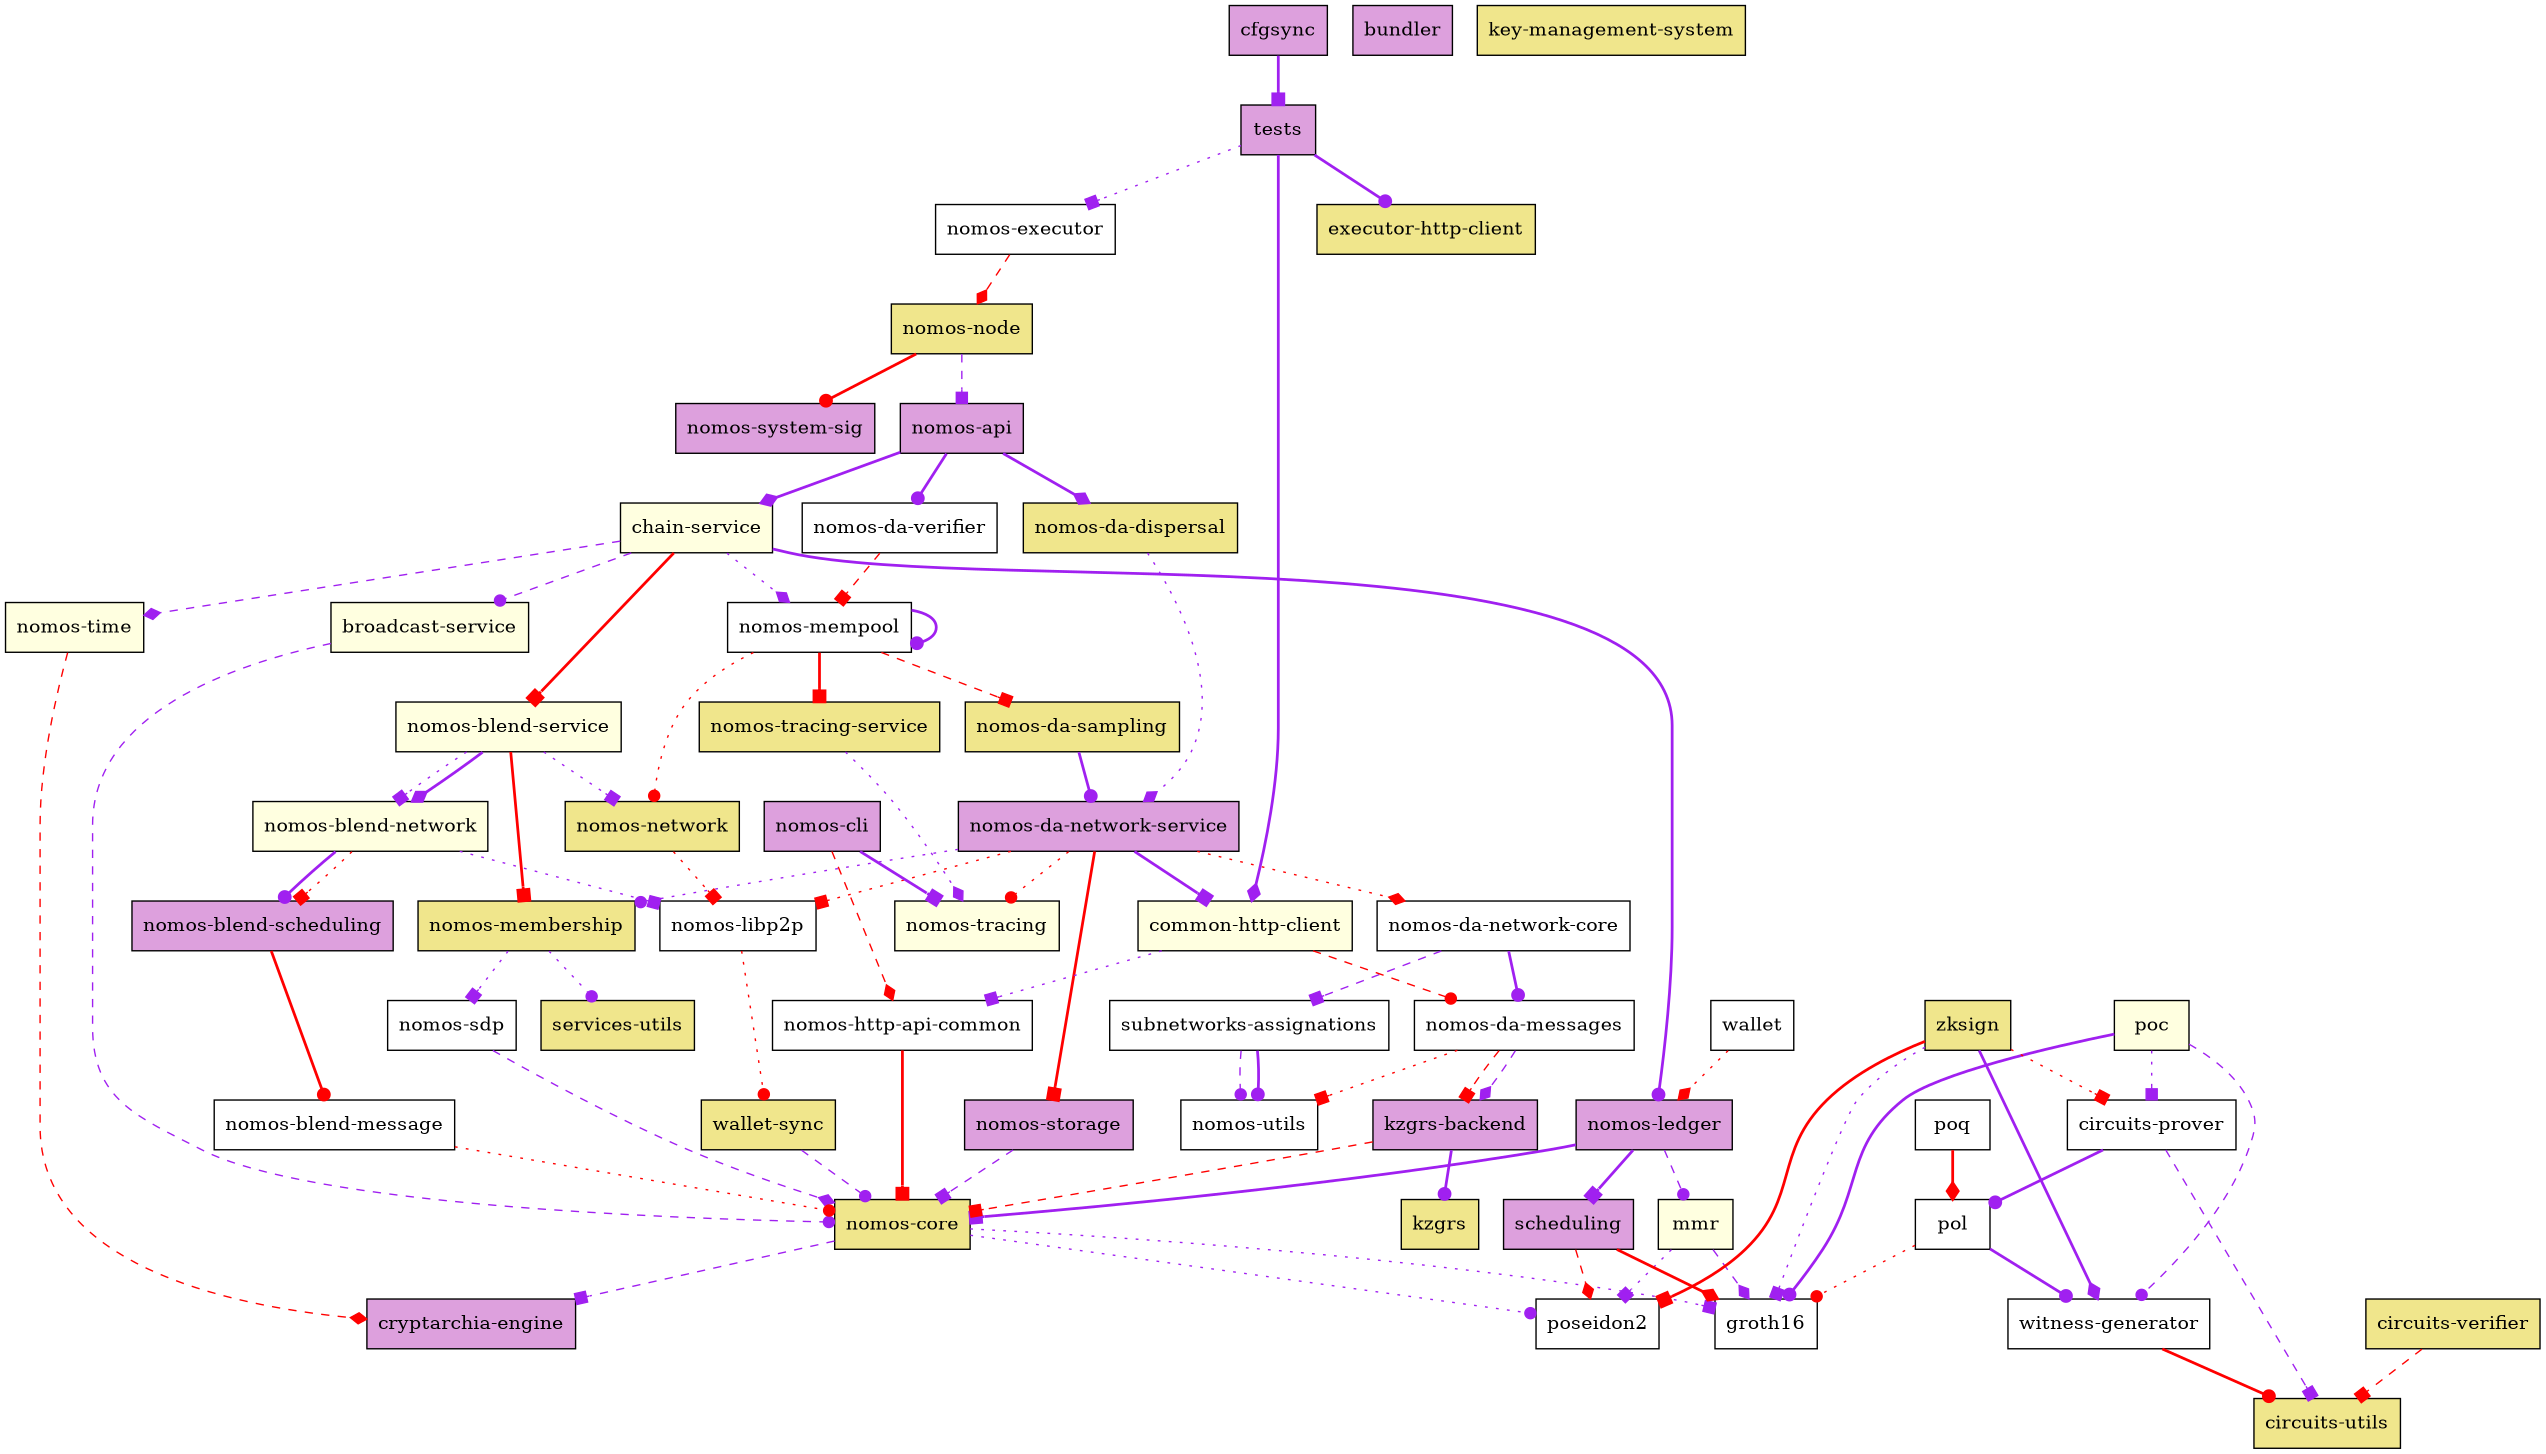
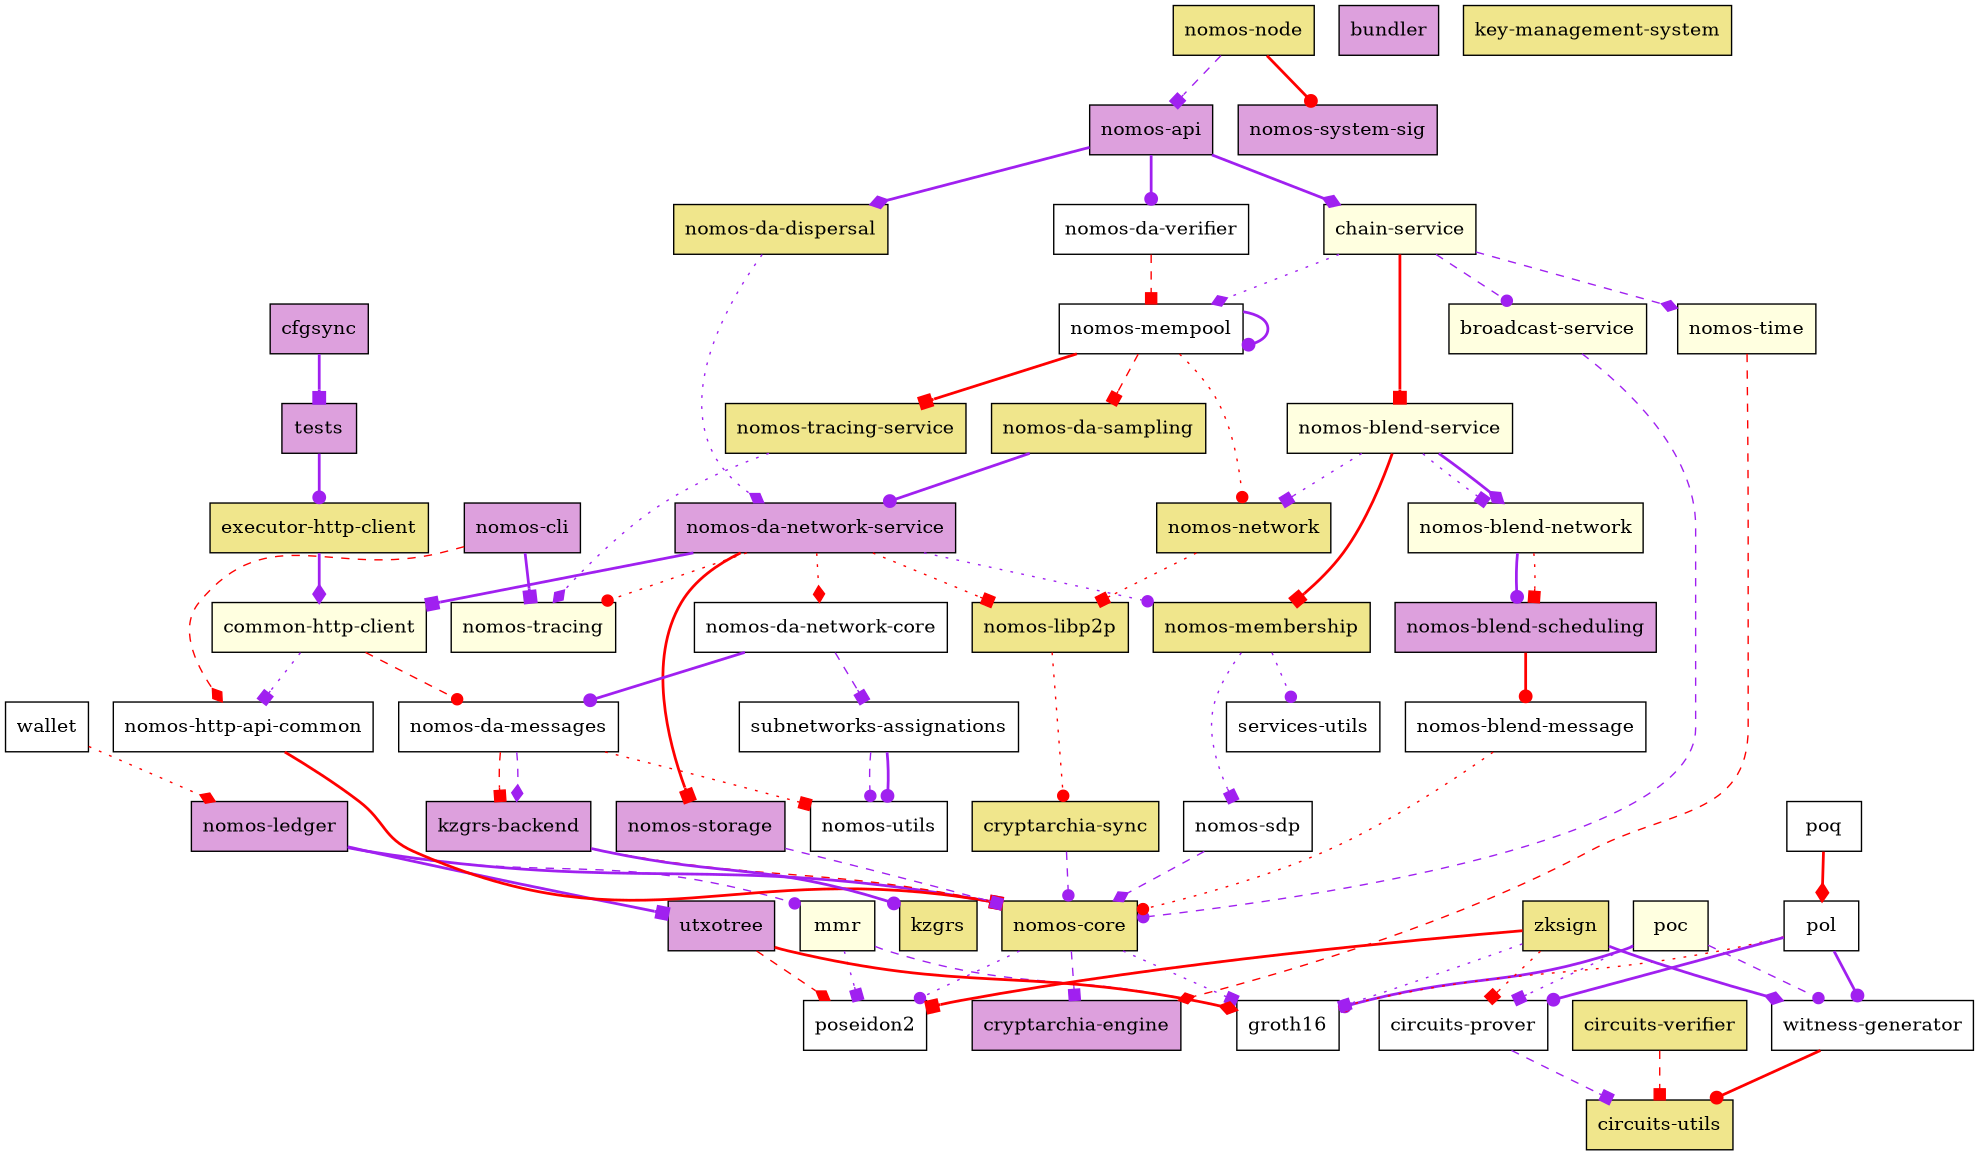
  digraph {
    node [fillcolor=white shape=box style=filled]
    edge [arrowhead=box color=purple style=bold]
    n1 [fillcolor=plum label="cryptarchia-engine"]
    n2 [label="nomos-utils"]
-   n3 [fillcolor=khaki label="wallet-sync"]
+   n3 [fillcolor=khaki label="cryptarchia-sync"]
    n4 [fillcolor=khaki label="nomos-core"]
    n5 [label=groth16]
    n6 [label=poseidon2]
    n7 [fillcolor=plum label="nomos-ledger"]
    n8 [fillcolor=lightyellow label=mmr]
-   n9 [fillcolor=plum label=scheduling]
+   n9 [fillcolor=plum label=utxotree]
    n10 [label="nomos-http-api-common"]
-   n11 [label="nomos-executor"]
    n12 [fillcolor=khaki label="nomos-node"]
    n13 [fillcolor=plum label="nomos-api"]
    n14 [fillcolor=plum label="nomos-system-sig"]
    n15 [fillcolor=lightyellow label="broadcast-service"]
    n16 [fillcolor=plum label="kzgrs-backend"]
    n17 [fillcolor=khaki label=kzgrs]
    n18 [fillcolor=lightyellow label="chain-service"]
    n19 [fillcolor=khaki label="nomos-da-dispersal"]
    n20 [label="nomos-da-verifier"]
    n21 [fillcolor=lightyellow label="nomos-blend-service"]
    n22 [label="nomos-mempool"]
    n23 [fillcolor=lightyellow label="nomos-time"]
    n24 [fillcolor=plum label="nomos-da-network-service"]
    n25 [fillcolor=lightyellow label="nomos-blend-network"]
    n26 [fillcolor=khaki label="nomos-membership"]
    n27 [fillcolor=khaki label="nomos-network"]
    n28 [fillcolor=khaki label="nomos-da-sampling"]
    n29 [fillcolor=khaki label="nomos-tracing-service"]
    n30 [fillcolor=plum label="nomos-blend-scheduling"]
-   n31 [label="nomos-libp2p"]
+   n31 [fillcolor=khaki label="nomos-libp2p"]
    n32 [label="nomos-sdp"]
-   n33 [fillcolor=khaki label="services-utils"]
+   n33 [label="services-utils"]
    n34 [label="nomos-blend-message"]
    n35 [label="nomos-da-network-core"]
    n36 [fillcolor=lightyellow label="common-http-client"]
    n37 [fillcolor=plum label="nomos-storage"]
    n38 [fillcolor=lightyellow label="nomos-tracing"]
    n39 [label="nomos-da-messages"]
    n40 [label="subnetworks-assignations"]
    n41 [fillcolor=khaki label="executor-http-client"]
    n42 [fillcolor=plum label=bundler]
    n43 [fillcolor=plum label="nomos-cli"]
    n44 [fillcolor=khaki label="key-management-system"]
    n45 [fillcolor=plum label=cfgsync]
    n46 [fillcolor=plum label=tests]
    n47 [label=wallet]
    n48 [label="circuits-prover"]
    n49 [fillcolor=khaki label="circuits-utils"]
    n50 [fillcolor=khaki label="circuits-verifier"]
    n51 [label="witness-generator"]
    n52 [fillcolor=lightyellow label=poc]
    n53 [label=pol]
    n54 [label=poq]
    n55 [fillcolor=khaki label=zksign]
    n3 -> n4 [arrowhead=dot style=dashed]
    n4 -> n1 [style=dashed]
    n4 -> n5 [style=dotted]
    n4 -> n6 [arrowhead=dot style=dotted]
    n7 -> n4
    n7 -> n8 [arrowhead=dot style=dashed]
    n7 -> n9
    n8 -> n5 [arrowhead=diamond style=dashed]
    n8 -> n6 [style=dotted]
    n9 -> n5 [arrowhead=diamond color=red]
    n9 -> n6 [arrowhead=diamond color=red style=dashed]
    n10 -> n4 [color=red]
-   n11 -> n12 [arrowhead=diamond color=red style=dashed]
    n12 -> n13 [style=dashed]
    n12 -> n14 [arrowhead=dot color=red]
    n13 -> n18 [arrowhead=diamond]
    n13 -> n19 [arrowhead=diamond]
    n13 -> n20 [arrowhead=dot]
    n15 -> n4 [arrowhead=dot style=dashed]
    n16 -> n4 [color=red style=dashed]
    n16 -> n17 [arrowhead=dot]
-   n18 -> n7 [arrowhead=dot]
    n18 -> n15 [arrowhead=dot style=dashed]
    n18 -> n21 [color=red]
    n18 -> n22 [arrowhead=diamond style=dotted]
    n18 -> n23 [arrowhead=diamond style=dashed]
    n19 -> n24 [arrowhead=diamond style=dotted]
    n20 -> n22 [color=red style=dashed]
    n21 -> n25 [style=dotted]
    n21 -> n25 [arrowhead=diamond]
    n21 -> n26 [color=red]
    n21 -> n27 [style=dotted]
    n22 -> n22 [arrowhead=dot]
    n22 -> n27 [arrowhead=dot color=red style=dotted]
    n22 -> n28 [color=red style=dashed]
    n22 -> n29 [color=red]
    n23 -> n1 [arrowhead=diamond color=red style=dashed]
    n24 -> n26 [arrowhead=dot style=dotted]
    n24 -> n31 [color=red style=dotted]
    n24 -> n35 [arrowhead=diamond color=red style=dotted]
    n24 -> n36
    n24 -> n37 [color=red]
    n24 -> n38 [arrowhead=dot color=red style=dotted]
    n25 -> n30 [arrowhead=dot]
    n25 -> n30 [color=red style=dotted]
-   n25 -> n31 [style=dotted]
    n26 -> n32 [style=dotted]
    n26 -> n33 [arrowhead=dot style=dotted]
    n27 -> n31 [color=red style=dotted]
    n28 -> n24 [arrowhead=dot]
    n29 -> n38 [arrowhead=diamond style=dotted]
    n30 -> n34 [arrowhead=dot color=red]
    n31 -> n3 [arrowhead=dot color=red style=dotted]
    n32 -> n4 [arrowhead=diamond style=dashed]
    n34 -> n4 [arrowhead=dot color=red style=dotted]
    n35 -> n39 [arrowhead=dot]
    n35 -> n40 [style=dashed]
    n36 -> n10 [style=dotted]
    n36 -> n39 [arrowhead=dot color=red style=dashed]
    n37 -> n4 [style=dashed]
    n39 -> n2 [color=red style=dotted]
    n39 -> n16 [color=red style=dashed]
    n39 -> n16 [arrowhead=diamond style=dashed]
    n40 -> n2 [arrowhead=dot style=dashed]
    n40 -> n2 [arrowhead=dot]
-   n46 -> n36 [arrowhead=diamond]
+   n41 -> n36 [arrowhead=diamond]
    n43 -> n10 [arrowhead=diamond color=red style=dashed]
    n43 -> n38
    n45 -> n46
-   n46 -> n11 [style=dotted]
    n46 -> n41 [arrowhead=dot]
    n47 -> n7 [arrowhead=diamond color=red style=dotted]
    n48 -> n49 [style=dashed]
    n50 -> n49 [color=red style=dashed]
    n51 -> n49 [arrowhead=dot color=red]
    n52 -> n5 [arrowhead=dot]
    n52 -> n48 [style=dotted]
    n52 -> n51 [arrowhead=dot style=dashed]
    n53 -> n5 [arrowhead=dot color=red style=dotted]
-   n48 -> n53 [arrowhead=dot]
+   n53 -> n48 [arrowhead=dot]
    n53 -> n51 [arrowhead=dot]
    n54 -> n53 [arrowhead=diamond color=red]
    n55 -> n5 [style=dotted]
    n55 -> n6 [color=red]
    n55 -> n48 [color=red style=dotted]
    n55 -> n51 [arrowhead=diamond]
  }
